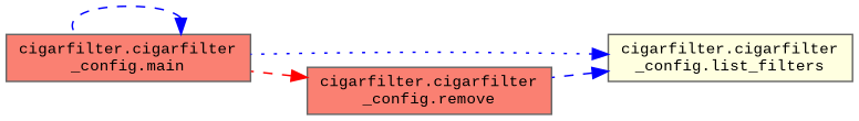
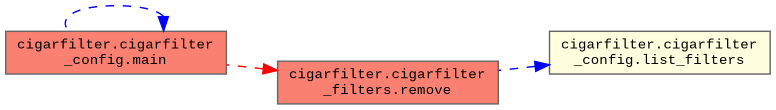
  digraph {
    fontname="Liberation Mono"
    rankdir=RL
    node [color=grey40 fillcolor=salmon fontname="Liberation Mono" fontsize=10 shape=box style=filled]
    edge [color=blue dir=back fontname="Liberation Mono" fontsize=10 labelfontname=Helvetica labelfontsize=10 style=dashed]
    n1 [color=gray40 fillcolor=lightyellow fontcolor=black height=0.2 label="cigarfilter.cigarfilter\l_config.list_filters" width=0.4]
    n2 [height=0.2 label="cigarfilter.cigarfilter\l_config.main" width=0.4]
-   n3 [height=0.2 label="cigarfilter.cigarfilter\l_config.remove" width=0.4]
-   n1 -> n2 [style=dotted]
+   n3 [height=0.2 label="cigarfilter.cigarfilter\l_filters.remove" width=0.4]
    n1 -> n3
    n2 -> n2
    n3 -> n2 [color=red]
  }
